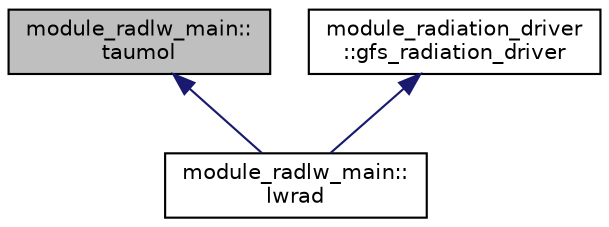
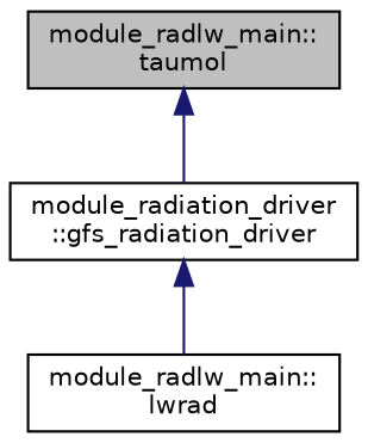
  digraph {
    rankdir=TB
    node [color=black fillcolor=white fontname=Helvetica fontsize=10 shape=record style=filled]
    edge [color=midnightblue dir=back fontname=Helvetica fontsize=10 labelfontname=Helvetica labelfontsize=10 style=solid]
    n1 [fillcolor=grey75 fontcolor=black height=0.2 label="module_radlw_main::\ltaumol" width=0.4]
    n2 [height=0.2 label="module_radlw_main::\llwrad" width=0.4]
    n3 [height=0.2 label="module_radiation_driver\l::gfs_radiation_driver" width=0.4]
-   n1 -> n2
+   n1 -> n3
    n3 -> n2
  }
